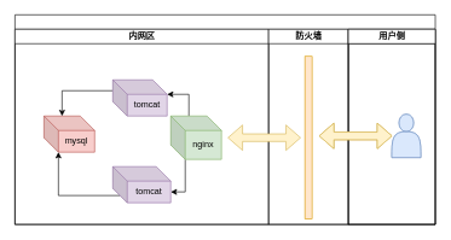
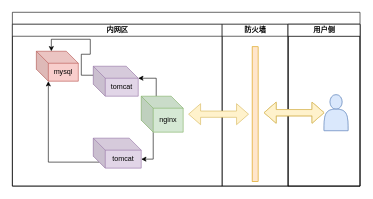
  <mxCell id="0" />
  <mxCell id="1" parent="0" />
  <mxCell id="2" value="" style="swimlane;childLayout=stackLayout;resizeParent=1;resizeParentMax=0;startSize=20;html=1;" vertex="1" parent="1"><mxGeometry x="20" y="20" width="580" height="290" as="geometry" /></mxCell>
  <mxCell id="3" value="内网区" style="swimlane;startSize=20;html=1;" vertex="1" parent="2"><mxGeometry y="20" width="350" height="270" as="geometry" /></mxCell>
- <mxCell id="4" value="mysql" style="shape=cube;whiteSpace=wrap;html=1;boundedLbl=1;backgroundOutline=1;darkOpacity=0.05;darkOpacity2=0.1;fillColor=#f8cecc;strokeColor=#b85450;" vertex="1" parent="3"><mxGeometry x="40" y="120" width="70" height="50" as="geometry" /></mxCell>
+ <mxCell id="4" value="mysql" style="shape=cube;whiteSpace=wrap;html=1;boundedLbl=1;backgroundOutline=1;darkOpacity=0.05;darkOpacity2=0.1;fillColor=#f8cecc;strokeColor=#b85450;" vertex="1" parent="3"><mxGeometry x="40" y="45" width="70" height="50" as="geometry" /></mxCell>
  <mxCell id="5" style="edgeStyle=orthogonalEdgeStyle;rounded=0;orthogonalLoop=1;jettySize=auto;html=1;exitX=0;exitY=0;exitDx=20;exitDy=60;exitPerimeter=0;entryX=0;entryY=0;entryDx=80;entryDy=35;entryPerimeter=0;" edge="1" parent="3" source="7" target="11"><mxGeometry relative="1" as="geometry" /></mxCell>
  <mxCell id="6" style="edgeStyle=orthogonalEdgeStyle;rounded=0;orthogonalLoop=1;jettySize=auto;html=1;exitX=0;exitY=0;exitDx=25;exitDy=0;exitPerimeter=0;entryX=0;entryY=0;entryDx=75;entryDy=20;entryPerimeter=0;" edge="1" parent="3" source="7" target="9"><mxGeometry relative="1" as="geometry" /></mxCell>
  <mxCell id="7" value="nginx" style="shape=cube;whiteSpace=wrap;html=1;boundedLbl=1;backgroundOutline=1;darkOpacity=0.05;darkOpacity2=0.1;fillColor=#d5e8d4;strokeColor=#82b366;" vertex="1" parent="3"><mxGeometry x="214.97" y="120" width="70" height="60" as="geometry" /></mxCell>
  <mxCell id="8" style="edgeStyle=orthogonalEdgeStyle;rounded=0;orthogonalLoop=1;jettySize=auto;html=1;exitX=0;exitY=0;exitDx=0;exitDy=15;exitPerimeter=0;entryX=0;entryY=0;entryDx=25;entryDy=0;entryPerimeter=0;" edge="1" parent="3" source="9" target="4"><mxGeometry relative="1" as="geometry" /></mxCell>
  <mxCell id="9" value="tomcat" style="shape=cube;whiteSpace=wrap;html=1;boundedLbl=1;backgroundOutline=1;darkOpacity=0.05;darkOpacity2=0.1;fillColor=#e1d5e7;strokeColor=#9673a6;" vertex="1" parent="3"><mxGeometry x="134.97" y="70" width="75" height="50" as="geometry" /></mxCell>
  <mxCell id="10" style="edgeStyle=orthogonalEdgeStyle;rounded=0;orthogonalLoop=1;jettySize=auto;html=1;exitX=0;exitY=0;exitDx=10;exitDy=40;exitPerimeter=0;entryX=0;entryY=0;entryDx=20;entryDy=50;entryPerimeter=0;" edge="1" parent="3" source="11" target="4"><mxGeometry relative="1" as="geometry" /></mxCell>
  <mxCell id="11" value="tomcat" style="shape=cube;whiteSpace=wrap;html=1;boundedLbl=1;backgroundOutline=1;darkOpacity=0.05;darkOpacity2=0.1;fillColor=#e1d5e7;strokeColor=#9673a6;" vertex="1" parent="3"><mxGeometry x="134.97" y="190" width="80" height="50" as="geometry" /></mxCell>
  <mxCell id="12" value="防火墙" style="swimlane;startSize=20;html=1;" vertex="1" parent="2"><mxGeometry x="350" y="20" width="110" height="270" as="geometry" /></mxCell>
  <mxCell id="13" value="" style="html=1;points=[];perimeter=orthogonalPerimeter;outlineConnect=0;targetShapes=umlLifeline;portConstraint=eastwest;newEdgeStyle={&quot;edgeStyle&quot;:&quot;elbowEdgeStyle&quot;,&quot;elbow&quot;:&quot;vertical&quot;,&quot;curved&quot;:0,&quot;rounded&quot;:0};fillColor=#ffe6cc;strokeColor=#d79b00;" vertex="1" parent="12"><mxGeometry x="50" y="37.5" width="10" height="225" as="geometry" /></mxCell>
  <mxCell id="14" value="" style="shape=doubleArrow;whiteSpace=wrap;html=1;fillColor=#fff2cc;strokeColor=#d6b656;" vertex="1" parent="12"><mxGeometry x="-56" y="132.5" width="100" height="35" as="geometry" /></mxCell>
  <mxCell id="15" value="用户侧" style="swimlane;startSize=20;html=1;" vertex="1" parent="2"><mxGeometry x="460" y="20" width="120" height="270" as="geometry" /></mxCell>
  <mxCell id="16" value="" style="shape=actor;whiteSpace=wrap;html=1;fillColor=#dae8fc;strokeColor=#6c8ebf;" vertex="1" parent="15"><mxGeometry x="60" y="117.5" width="40" height="60" as="geometry" /></mxCell>
  <mxCell id="17" value="" style="shape=doubleArrow;whiteSpace=wrap;html=1;fillColor=#fff2cc;strokeColor=#d6b656;" vertex="1" parent="15"><mxGeometry x="-40" y="130" width="100" height="35" as="geometry" /></mxCell>
  <mxCell id="18" value="用户侧" style="swimlane;startSize=20;html=1;" vertex="1" parent="15"><mxGeometry width="120" height="270" as="geometry" /></mxCell>
  <mxCell id="19" value="" style="shape=actor;whiteSpace=wrap;html=1;fillColor=#dae8fc;strokeColor=#6c8ebf;" vertex="1" parent="18"><mxGeometry x="60" y="117.5" width="40" height="60" as="geometry" /></mxCell>
  <mxCell id="20" value="" style="shape=doubleArrow;whiteSpace=wrap;html=1;fillColor=#fff2cc;strokeColor=#d6b656;" vertex="1" parent="18"><mxGeometry x="-40" y="130" width="100" height="35" as="geometry" /></mxCell>
  <mxCell id="21" value="" style="shape=doubleArrow;whiteSpace=wrap;html=1;fillColor=#fff2cc;strokeColor=#d6b656;" vertex="1" parent="18"><mxGeometry x="-40" y="130" width="100" height="35" as="geometry" /></mxCell>
